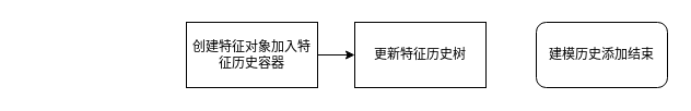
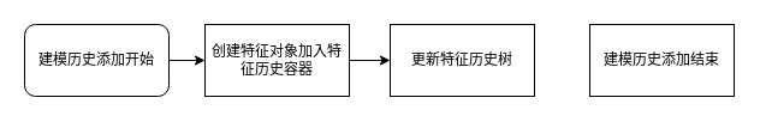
  <mxCell id="0" />
  <mxCell id="1" parent="0" />
+ <mxCell id="2" style="edgeStyle=orthogonalEdgeStyle;rounded=0;orthogonalLoop=1;jettySize=auto;html=1;entryX=0;entryY=0.5;entryDx=0;entryDy=0;" edge="1" parent="1" source="3" target="5"><mxGeometry relative="1" as="geometry" /></mxCell>
+ <mxCell id="3" value="建模历史添加开始" style="rounded=1;whiteSpace=wrap;html=1;" vertex="1" parent="1"><mxGeometry x="20" y="20" width="120" height="60" as="geometry" /></mxCell>
  <mxCell id="4" value="" style="edgeStyle=orthogonalEdgeStyle;rounded=0;orthogonalLoop=1;jettySize=auto;html=1;entryX=0;entryY=0.5;entryDx=0;entryDy=0;" edge="1" parent="1" source="5" target="6"><mxGeometry relative="1" as="geometry"><mxPoint x="320" y="50" as="targetPoint" /></mxGeometry></mxCell>
  <mxCell id="5" value="创建特征对象加入特征历史容器" style="rounded=0;whiteSpace=wrap;html=1;" vertex="1" parent="1"><mxGeometry x="170" y="20" width="120" height="60" as="geometry" /></mxCell>
  <mxCell id="6" value="更新特征历史树" style="whiteSpace=wrap;html=1;rounded=0;" vertex="1" parent="1"><mxGeometry x="324" y="20" width="120" height="60" as="geometry" /></mxCell>
- <mxCell id="7" value="建模历史添加结束" style="rounded=1;whiteSpace=wrap;html=1;" vertex="1" parent="1"><mxGeometry x="490" y="20" width="120" height="60" as="geometry" /></mxCell>
+ <mxCell id="7" value="建模历史添加结束" style="whiteSpace=wrap;html=1;rounded=0;" vertex="1" parent="1"><mxGeometry x="490" y="20" width="120" height="60" as="geometry" /></mxCell>
